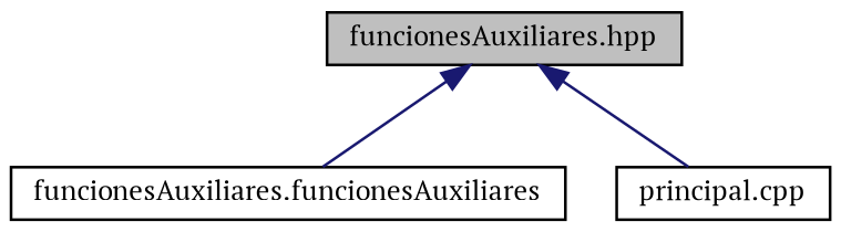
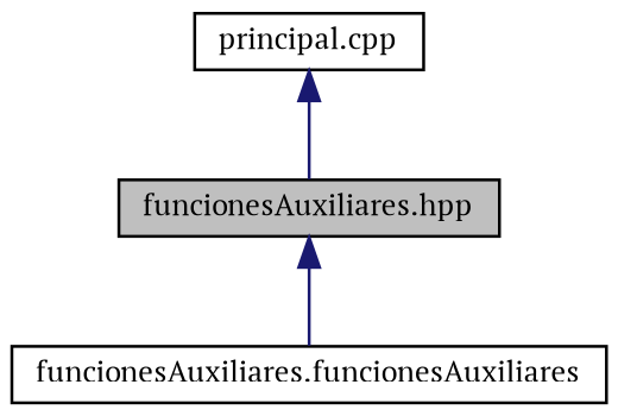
  digraph {
    fontname="PT Serif"
    node [color=black fillcolor=white fontname="PT Serif" fontsize=10 shape=record style=filled]
    edge [color=midnightblue dir=back fontname="PT Serif" fontsize=10 labelfontname=Helvetica labelfontsize=10 style=solid]
    n1 [fillcolor=grey75 fontcolor=black height=0.2 label="funcionesAuxiliares.hpp" width=0.4]
    n2 [height=0.2 label="funcionesAuxiliares.funcionesAuxiliares" width=0.4]
    n3 [height=0.2 label="principal.cpp" width=0.4]
    n1 -> n2
-   n1 -> n3
+   n3 -> n1
  }
